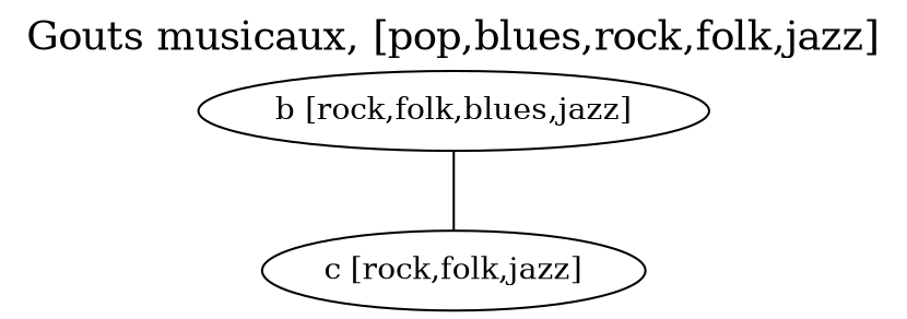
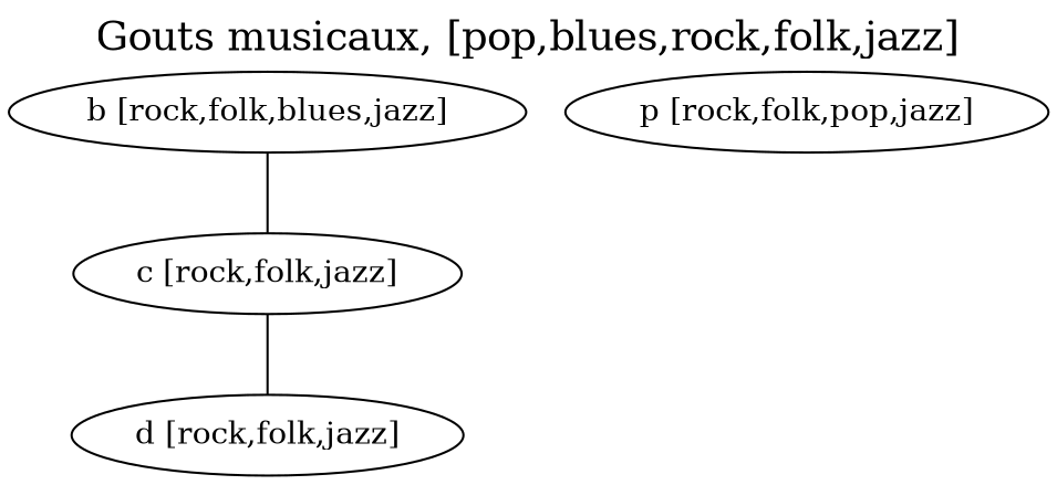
  graph {
    fontsize=18
    label="Gouts musicaux, [pop,blues,rock,folk,jazz]"
    labelloc=top
    n1 [label="b [rock,folk,blues,jazz]"]
    n2 [label="c [rock,folk,jazz]"]
+   n3 [label="d [rock,folk,jazz]"]
+   n4 [label="p [rock,folk,pop,jazz]"]
    n1 -- n2
+   n2 -- n3
  }
